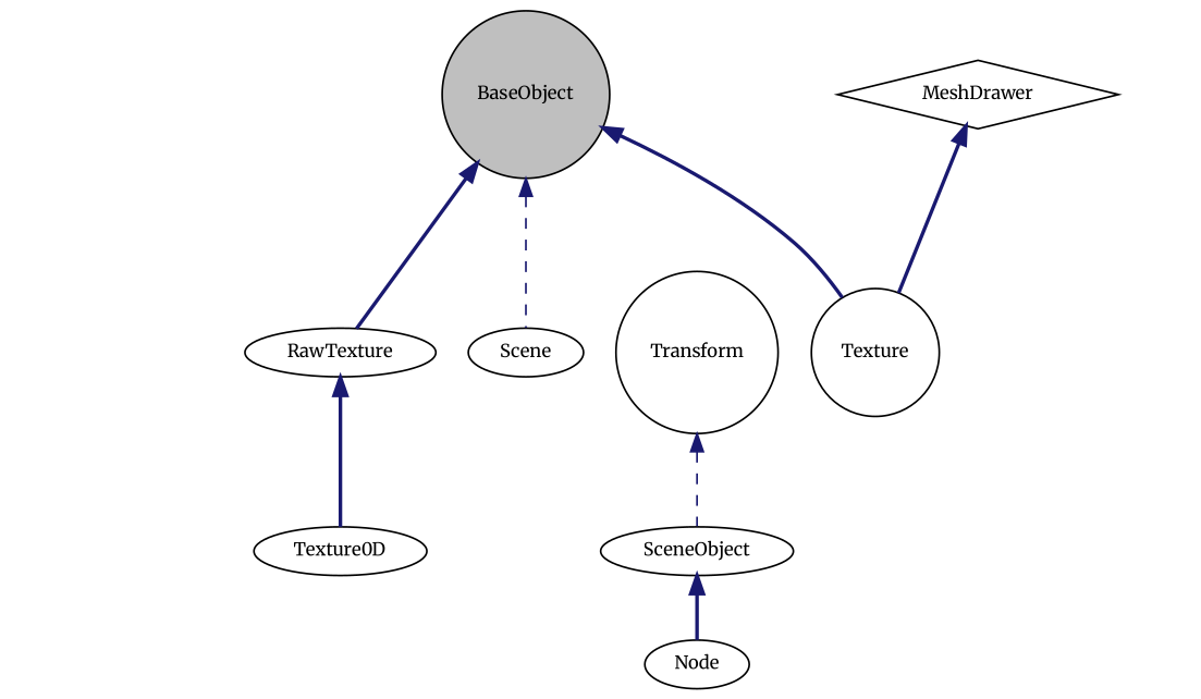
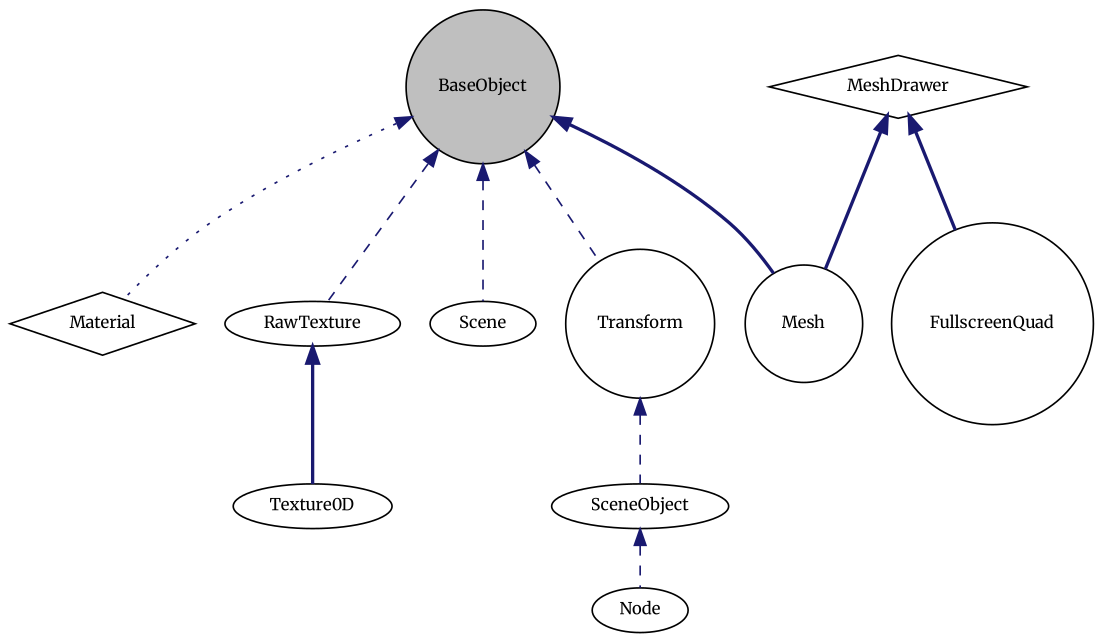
  digraph {
    fontname=Merriweather
    node [color=black fillcolor=white fontname=Merriweather fontsize=10 shape=ellipse style=filled]
    edge [color=midnightblue dir=back fontname=Merriweather fontsize=10 labelfontname=Helvetica labelfontsize=10 style=dashed]
    n1 [fillcolor=grey75 fontcolor=black height=0.2 label=BaseObject shape=circle width=0.4]
-   n3 [height=0.2 label=Texture shape=circle width=0.4]
+   n2 [height=0.2 label=Material shape=diamond width=0.4]
+   n3 [height=0.2 label=Mesh shape=circle width=0.4]
    n4 [height=0.2 label=RawTexture width=0.4]
    n5 [height=0.2 label=Scene width=0.4]
    n6 [height=0.2 label=Transform shape=circle width=0.4]
    n7 [height=0.2 label=Texture0D width=0.4]
    n8 [height=0.2 label=SceneObject width=0.4]
    n9 [height=0.2 label=MeshDrawer shape=diamond width=0.4]
+   n10 [height=0.2 label=FullscreenQuad shape=circle width=0.4]
    n11 [height=0.2 label="Node" width=0.4]
+   n1 -> n2 [style=dotted]
    n1 -> n3 [style=bold]
-   n1 -> n4 [style=bold]
+   n1 -> n4
    n1 -> n5
+   n1 -> n6
    n4 -> n7 [style=bold]
    n6 -> n8
-   n8 -> n11 [style=bold]
+   n8 -> n11
    n9 -> n3 [style=bold]
+   n9 -> n10 [style=bold]
  }
